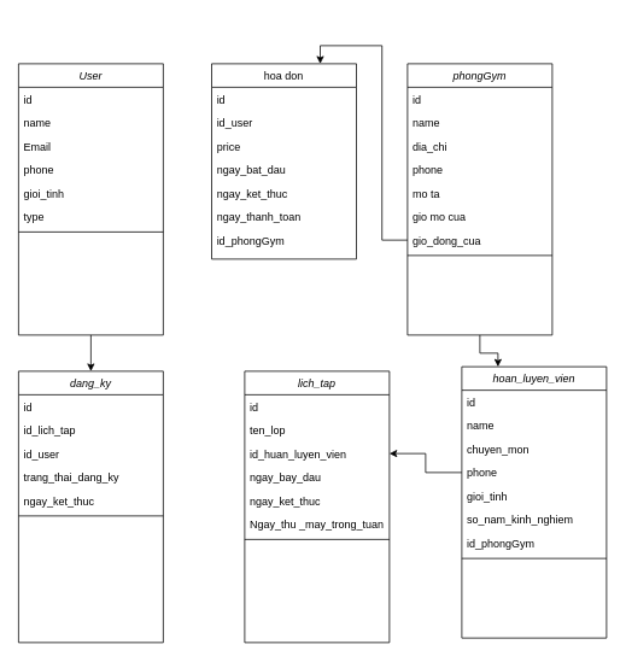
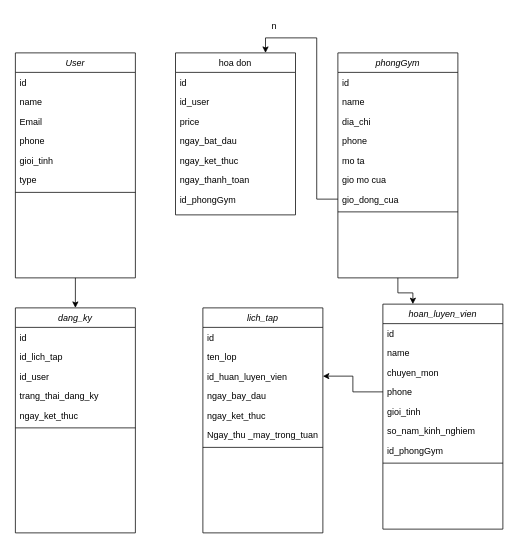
  <mxCell id="0" />
  <mxCell id="1" parent="0" />
  <mxCell id="2" style="edgeStyle=orthogonalEdgeStyle;rounded=0;orthogonalLoop=1;jettySize=auto;html=1;entryX=0.5;entryY=0;entryDx=0;entryDy=0;" edge="1" parent="1" source="3" target="49"><mxGeometry relative="1" as="geometry" /></mxCell>
  <mxCell id="3" value="User" style="swimlane;fontStyle=2;align=center;verticalAlign=top;childLayout=stackLayout;horizontal=1;startSize=26;horizontalStack=0;resizeParent=1;resizeLast=0;collapsible=1;marginBottom=0;rounded=0;shadow=0;strokeWidth=1;" parent="1" vertex="1"><mxGeometry x="20" y="70" width="160" height="300" as="geometry"><mxRectangle x="230" y="140" width="160" height="26" as="alternateBounds" /></mxGeometry></mxCell>
  <mxCell id="4" value="id&#10;" style="text;align=left;verticalAlign=top;spacingLeft=4;spacingRight=4;overflow=hidden;rotatable=0;points=[[0,0.5],[1,0.5]];portConstraint=eastwest;" parent="3" vertex="1"><mxGeometry y="26" width="160" height="26" as="geometry" /></mxCell>
  <mxCell id="5" value="name" style="text;align=left;verticalAlign=top;spacingLeft=4;spacingRight=4;overflow=hidden;rotatable=0;points=[[0,0.5],[1,0.5]];portConstraint=eastwest;rounded=0;shadow=0;html=0;" parent="3" vertex="1"><mxGeometry y="52" width="160" height="26" as="geometry" /></mxCell>
  <mxCell id="6" value="Email" style="text;align=left;verticalAlign=top;spacingLeft=4;spacingRight=4;overflow=hidden;rotatable=0;points=[[0,0.5],[1,0.5]];portConstraint=eastwest;rounded=0;shadow=0;html=0;" parent="3" vertex="1"><mxGeometry y="78" width="160" height="26" as="geometry" /></mxCell>
  <mxCell id="7" value="phone" style="text;align=left;verticalAlign=top;spacingLeft=4;spacingRight=4;overflow=hidden;rotatable=0;points=[[0,0.5],[1,0.5]];portConstraint=eastwest;" vertex="1" parent="3"><mxGeometry y="104" width="160" height="26" as="geometry" /></mxCell>
  <mxCell id="8" value="gioi_tinh" style="text;align=left;verticalAlign=top;spacingLeft=4;spacingRight=4;overflow=hidden;rotatable=0;points=[[0,0.5],[1,0.5]];portConstraint=eastwest;" vertex="1" parent="3"><mxGeometry y="130" width="160" height="26" as="geometry" /></mxCell>
  <mxCell id="9" value="type&#10;" style="text;align=left;verticalAlign=top;spacingLeft=4;spacingRight=4;overflow=hidden;rotatable=0;points=[[0,0.5],[1,0.5]];portConstraint=eastwest;" vertex="1" parent="3"><mxGeometry y="156" width="160" height="26" as="geometry" /></mxCell>
  <mxCell id="10" value="" style="line;html=1;strokeWidth=1;align=left;verticalAlign=middle;spacingTop=-1;spacingLeft=3;spacingRight=3;rotatable=0;labelPosition=right;points=[];portConstraint=eastwest;" parent="3" vertex="1"><mxGeometry y="182" width="160" height="8" as="geometry" /></mxCell>
  <mxCell id="11" value="hoan_luyen_vien" style="swimlane;fontStyle=2;align=center;verticalAlign=top;childLayout=stackLayout;horizontal=1;startSize=26;horizontalStack=0;resizeParent=1;resizeLast=0;collapsible=1;marginBottom=0;rounded=0;shadow=0;strokeWidth=1;" vertex="1" parent="1"><mxGeometry x="510" y="405" width="160" height="300" as="geometry"><mxRectangle x="230" y="140" width="160" height="26" as="alternateBounds" /></mxGeometry></mxCell>
  <mxCell id="12" value="id&#10;" style="text;align=left;verticalAlign=top;spacingLeft=4;spacingRight=4;overflow=hidden;rotatable=0;points=[[0,0.5],[1,0.5]];portConstraint=eastwest;" vertex="1" parent="11"><mxGeometry y="26" width="160" height="26" as="geometry" /></mxCell>
  <mxCell id="13" value="name" style="text;align=left;verticalAlign=top;spacingLeft=4;spacingRight=4;overflow=hidden;rotatable=0;points=[[0,0.5],[1,0.5]];portConstraint=eastwest;rounded=0;shadow=0;html=0;" vertex="1" parent="11"><mxGeometry y="52" width="160" height="26" as="geometry" /></mxCell>
  <mxCell id="14" value="chuyen_mon" style="text;align=left;verticalAlign=top;spacingLeft=4;spacingRight=4;overflow=hidden;rotatable=0;points=[[0,0.5],[1,0.5]];portConstraint=eastwest;rounded=0;shadow=0;html=0;" vertex="1" parent="11"><mxGeometry y="78" width="160" height="26" as="geometry" /></mxCell>
  <mxCell id="15" value="phone" style="text;align=left;verticalAlign=top;spacingLeft=4;spacingRight=4;overflow=hidden;rotatable=0;points=[[0,0.5],[1,0.5]];portConstraint=eastwest;" vertex="1" parent="11"><mxGeometry y="104" width="160" height="26" as="geometry" /></mxCell>
  <mxCell id="16" value="gioi_tinh" style="text;align=left;verticalAlign=top;spacingLeft=4;spacingRight=4;overflow=hidden;rotatable=0;points=[[0,0.5],[1,0.5]];portConstraint=eastwest;" vertex="1" parent="11"><mxGeometry y="130" width="160" height="26" as="geometry" /></mxCell>
  <mxCell id="17" value="so_nam_kinh_nghiem" style="text;align=left;verticalAlign=top;spacingLeft=4;spacingRight=4;overflow=hidden;rotatable=0;points=[[0,0.5],[1,0.5]];portConstraint=eastwest;" vertex="1" parent="11"><mxGeometry y="156" width="160" height="26" as="geometry" /></mxCell>
  <mxCell id="18" value="id_phongGym" style="text;align=left;verticalAlign=top;spacingLeft=4;spacingRight=4;overflow=hidden;rotatable=0;points=[[0,0.5],[1,0.5]];portConstraint=eastwest;" vertex="1" parent="11"><mxGeometry y="182" width="160" height="26" as="geometry" /></mxCell>
  <mxCell id="19" value="" style="line;html=1;strokeWidth=1;align=left;verticalAlign=middle;spacingTop=-1;spacingLeft=3;spacingRight=3;rotatable=0;labelPosition=right;points=[];portConstraint=eastwest;" vertex="1" parent="11"><mxGeometry y="208" width="160" height="8" as="geometry" /></mxCell>
  <mxCell id="20" value="lich_tap" style="swimlane;fontStyle=2;align=center;verticalAlign=top;childLayout=stackLayout;horizontal=1;startSize=26;horizontalStack=0;resizeParent=1;resizeLast=0;collapsible=1;marginBottom=0;rounded=0;shadow=0;strokeWidth=1;" vertex="1" parent="1"><mxGeometry x="270" y="410" width="160" height="300" as="geometry"><mxRectangle x="230" y="140" width="160" height="26" as="alternateBounds" /></mxGeometry></mxCell>
  <mxCell id="21" value="id&#10;" style="text;align=left;verticalAlign=top;spacingLeft=4;spacingRight=4;overflow=hidden;rotatable=0;points=[[0,0.5],[1,0.5]];portConstraint=eastwest;" vertex="1" parent="20"><mxGeometry y="26" width="160" height="26" as="geometry" /></mxCell>
  <mxCell id="22" value="ten_lop&#10;" style="text;align=left;verticalAlign=top;spacingLeft=4;spacingRight=4;overflow=hidden;rotatable=0;points=[[0,0.5],[1,0.5]];portConstraint=eastwest;rounded=0;shadow=0;html=0;" vertex="1" parent="20"><mxGeometry y="52" width="160" height="26" as="geometry" /></mxCell>
  <mxCell id="23" value="id_huan_luyen_vien" style="text;align=left;verticalAlign=top;spacingLeft=4;spacingRight=4;overflow=hidden;rotatable=0;points=[[0,0.5],[1,0.5]];portConstraint=eastwest;rounded=0;shadow=0;html=0;" vertex="1" parent="20"><mxGeometry y="78" width="160" height="26" as="geometry" /></mxCell>
  <mxCell id="24" value="ngay_bay_dau" style="text;align=left;verticalAlign=top;spacingLeft=4;spacingRight=4;overflow=hidden;rotatable=0;points=[[0,0.5],[1,0.5]];portConstraint=eastwest;" vertex="1" parent="20"><mxGeometry y="104" width="160" height="26" as="geometry" /></mxCell>
  <mxCell id="25" value="ngay_ket_thuc" style="text;align=left;verticalAlign=top;spacingLeft=4;spacingRight=4;overflow=hidden;rotatable=0;points=[[0,0.5],[1,0.5]];portConstraint=eastwest;" vertex="1" parent="20"><mxGeometry y="130" width="160" height="26" as="geometry" /></mxCell>
  <mxCell id="26" value="Ngay_thu _may_trong_tuan" style="text;align=left;verticalAlign=top;spacingLeft=4;spacingRight=4;overflow=hidden;rotatable=0;points=[[0,0.5],[1,0.5]];portConstraint=eastwest;" vertex="1" parent="20"><mxGeometry y="156" width="160" height="26" as="geometry" /></mxCell>
  <mxCell id="27" value="" style="line;html=1;strokeWidth=1;align=left;verticalAlign=middle;spacingTop=-1;spacingLeft=3;spacingRight=3;rotatable=0;labelPosition=right;points=[];portConstraint=eastwest;" vertex="1" parent="20"><mxGeometry y="182" width="160" height="8" as="geometry" /></mxCell>
  <mxCell id="28" style="edgeStyle=orthogonalEdgeStyle;rounded=0;orthogonalLoop=1;jettySize=auto;html=1;entryX=0.25;entryY=0;entryDx=0;entryDy=0;" edge="1" parent="1" source="29" target="11"><mxGeometry relative="1" as="geometry" /></mxCell>
  <mxCell id="29" value="phongGym" style="swimlane;fontStyle=2;align=center;verticalAlign=top;childLayout=stackLayout;horizontal=1;startSize=26;horizontalStack=0;resizeParent=1;resizeLast=0;collapsible=1;marginBottom=0;rounded=0;shadow=0;strokeWidth=1;" vertex="1" parent="1"><mxGeometry x="450" y="70" width="160" height="300" as="geometry"><mxRectangle x="230" y="140" width="160" height="26" as="alternateBounds" /></mxGeometry></mxCell>
  <mxCell id="30" value="id&#10;" style="text;align=left;verticalAlign=top;spacingLeft=4;spacingRight=4;overflow=hidden;rotatable=0;points=[[0,0.5],[1,0.5]];portConstraint=eastwest;" vertex="1" parent="29"><mxGeometry y="26" width="160" height="26" as="geometry" /></mxCell>
  <mxCell id="31" value="name" style="text;align=left;verticalAlign=top;spacingLeft=4;spacingRight=4;overflow=hidden;rotatable=0;points=[[0,0.5],[1,0.5]];portConstraint=eastwest;rounded=0;shadow=0;html=0;" vertex="1" parent="29"><mxGeometry y="52" width="160" height="26" as="geometry" /></mxCell>
  <mxCell id="32" value="dia_chi" style="text;align=left;verticalAlign=top;spacingLeft=4;spacingRight=4;overflow=hidden;rotatable=0;points=[[0,0.5],[1,0.5]];portConstraint=eastwest;rounded=0;shadow=0;html=0;" vertex="1" parent="29"><mxGeometry y="78" width="160" height="26" as="geometry" /></mxCell>
  <mxCell id="33" value="phone" style="text;align=left;verticalAlign=top;spacingLeft=4;spacingRight=4;overflow=hidden;rotatable=0;points=[[0,0.5],[1,0.5]];portConstraint=eastwest;" vertex="1" parent="29"><mxGeometry y="104" width="160" height="26" as="geometry" /></mxCell>
  <mxCell id="34" value="mo ta" style="text;align=left;verticalAlign=top;spacingLeft=4;spacingRight=4;overflow=hidden;rotatable=0;points=[[0,0.5],[1,0.5]];portConstraint=eastwest;" vertex="1" parent="29"><mxGeometry y="130" width="160" height="26" as="geometry" /></mxCell>
  <mxCell id="35" value="gio mo cua" style="text;align=left;verticalAlign=top;spacingLeft=4;spacingRight=4;overflow=hidden;rotatable=0;points=[[0,0.5],[1,0.5]];portConstraint=eastwest;" vertex="1" parent="29"><mxGeometry y="156" width="160" height="26" as="geometry" /></mxCell>
  <mxCell id="36" value="gio_dong_cua&#10;&#10;" style="text;align=left;verticalAlign=top;spacingLeft=4;spacingRight=4;overflow=hidden;rotatable=0;points=[[0,0.5],[1,0.5]];portConstraint=eastwest;" vertex="1" parent="29"><mxGeometry y="182" width="160" height="26" as="geometry" /></mxCell>
  <mxCell id="37" value="" style="line;html=1;strokeWidth=1;align=left;verticalAlign=middle;spacingTop=-1;spacingLeft=3;spacingRight=3;rotatable=0;labelPosition=right;points=[];portConstraint=eastwest;" vertex="1" parent="29"><mxGeometry y="208" width="160" height="8" as="geometry" /></mxCell>
  <mxCell id="38" value="hoa don" style="swimlane;fontStyle=0;align=center;verticalAlign=top;childLayout=stackLayout;horizontal=1;startSize=26;horizontalStack=0;resizeParent=1;resizeLast=0;collapsible=1;marginBottom=0;rounded=0;shadow=0;strokeWidth=1;" parent="1" vertex="1"><mxGeometry x="233.5" y="70" width="160" height="216" as="geometry"><mxRectangle x="550" y="140" width="160" height="26" as="alternateBounds" /></mxGeometry></mxCell>
  <mxCell id="39" value="id" style="text;align=left;verticalAlign=top;spacingLeft=4;spacingRight=4;overflow=hidden;rotatable=0;points=[[0,0.5],[1,0.5]];portConstraint=eastwest;" parent="38" vertex="1"><mxGeometry y="26" width="160" height="26" as="geometry" /></mxCell>
  <mxCell id="40" value="id_user" style="text;align=left;verticalAlign=top;spacingLeft=4;spacingRight=4;overflow=hidden;rotatable=0;points=[[0,0.5],[1,0.5]];portConstraint=eastwest;rounded=0;shadow=0;html=0;" parent="38" vertex="1"><mxGeometry y="52" width="160" height="26" as="geometry" /></mxCell>
  <mxCell id="41" value="price" style="text;align=left;verticalAlign=top;spacingLeft=4;spacingRight=4;overflow=hidden;rotatable=0;points=[[0,0.5],[1,0.5]];portConstraint=eastwest;rounded=0;shadow=0;html=0;" parent="38" vertex="1"><mxGeometry y="78" width="160" height="26" as="geometry" /></mxCell>
  <mxCell id="42" value="ngay_bat_dau" style="text;align=left;verticalAlign=top;spacingLeft=4;spacingRight=4;overflow=hidden;rotatable=0;points=[[0,0.5],[1,0.5]];portConstraint=eastwest;rounded=0;shadow=0;html=0;" parent="38" vertex="1"><mxGeometry y="104" width="160" height="26" as="geometry" /></mxCell>
  <mxCell id="43" value="ngay_ket_thuc" style="text;align=left;verticalAlign=top;spacingLeft=4;spacingRight=4;overflow=hidden;rotatable=0;points=[[0,0.5],[1,0.5]];portConstraint=eastwest;rounded=0;shadow=0;html=0;" parent="38" vertex="1"><mxGeometry y="130" width="160" height="26" as="geometry" /></mxCell>
  <mxCell id="44" value="ngay_thanh_toan" style="text;align=left;verticalAlign=top;spacingLeft=4;spacingRight=4;overflow=hidden;rotatable=0;points=[[0,0.5],[1,0.5]];portConstraint=eastwest;" parent="38" vertex="1"><mxGeometry y="156" width="160" height="26" as="geometry" /></mxCell>
  <mxCell id="45" value="id_phongGym&#10;" style="text;align=left;verticalAlign=top;spacingLeft=4;spacingRight=4;overflow=hidden;rotatable=0;points=[[0,0.5],[1,0.5]];portConstraint=eastwest;rounded=0;shadow=0;html=0;" vertex="1" parent="38"><mxGeometry y="182" width="160" height="26" as="geometry" /></mxCell>
  <mxCell id="46" style="edgeStyle=orthogonalEdgeStyle;rounded=0;orthogonalLoop=1;jettySize=auto;html=1;entryX=0.75;entryY=0;entryDx=0;entryDy=0;" edge="1" parent="1" source="36" target="38"><mxGeometry relative="1" as="geometry" /></mxCell>
+ <mxCell id="47" value="n" style="text;html=1;align=center;verticalAlign=middle;resizable=0;points=[];autosize=1;strokeColor=none;fillColor=none;" vertex="1" parent="1"><mxGeometry x="350" y="20" width="30" height="30" as="geometry" /></mxCell>
  <mxCell id="48" style="edgeStyle=orthogonalEdgeStyle;rounded=0;orthogonalLoop=1;jettySize=auto;html=1;entryX=1;entryY=0.5;entryDx=0;entryDy=0;" edge="1" parent="1" source="15" target="23"><mxGeometry relative="1" as="geometry" /></mxCell>
  <mxCell id="49" value="dang_ky" style="swimlane;fontStyle=2;align=center;verticalAlign=top;childLayout=stackLayout;horizontal=1;startSize=26;horizontalStack=0;resizeParent=1;resizeLast=0;collapsible=1;marginBottom=0;rounded=0;shadow=0;strokeWidth=1;" vertex="1" parent="1"><mxGeometry x="20" y="410" width="160" height="300" as="geometry"><mxRectangle x="230" y="140" width="160" height="26" as="alternateBounds" /></mxGeometry></mxCell>
  <mxCell id="50" value="id&#10;" style="text;align=left;verticalAlign=top;spacingLeft=4;spacingRight=4;overflow=hidden;rotatable=0;points=[[0,0.5],[1,0.5]];portConstraint=eastwest;" vertex="1" parent="49"><mxGeometry y="26" width="160" height="26" as="geometry" /></mxCell>
  <mxCell id="51" value="id_lich_tap" style="text;align=left;verticalAlign=top;spacingLeft=4;spacingRight=4;overflow=hidden;rotatable=0;points=[[0,0.5],[1,0.5]];portConstraint=eastwest;rounded=0;shadow=0;html=0;" vertex="1" parent="49"><mxGeometry y="52" width="160" height="26" as="geometry" /></mxCell>
  <mxCell id="52" value="id_user" style="text;align=left;verticalAlign=top;spacingLeft=4;spacingRight=4;overflow=hidden;rotatable=0;points=[[0,0.5],[1,0.5]];portConstraint=eastwest;rounded=0;shadow=0;html=0;" vertex="1" parent="49"><mxGeometry y="78" width="160" height="26" as="geometry" /></mxCell>
  <mxCell id="53" value="trang_thai_dang_ky" style="text;align=left;verticalAlign=top;spacingLeft=4;spacingRight=4;overflow=hidden;rotatable=0;points=[[0,0.5],[1,0.5]];portConstraint=eastwest;" vertex="1" parent="49"><mxGeometry y="104" width="160" height="26" as="geometry" /></mxCell>
  <mxCell id="54" value="ngay_ket_thuc" style="text;align=left;verticalAlign=top;spacingLeft=4;spacingRight=4;overflow=hidden;rotatable=0;points=[[0,0.5],[1,0.5]];portConstraint=eastwest;" vertex="1" parent="49"><mxGeometry y="130" width="160" height="26" as="geometry" /></mxCell>
  <mxCell id="55" value="" style="line;html=1;strokeWidth=1;align=left;verticalAlign=middle;spacingTop=-1;spacingLeft=3;spacingRight=3;rotatable=0;labelPosition=right;points=[];portConstraint=eastwest;" vertex="1" parent="49"><mxGeometry y="156" width="160" height="8" as="geometry" /></mxCell>
